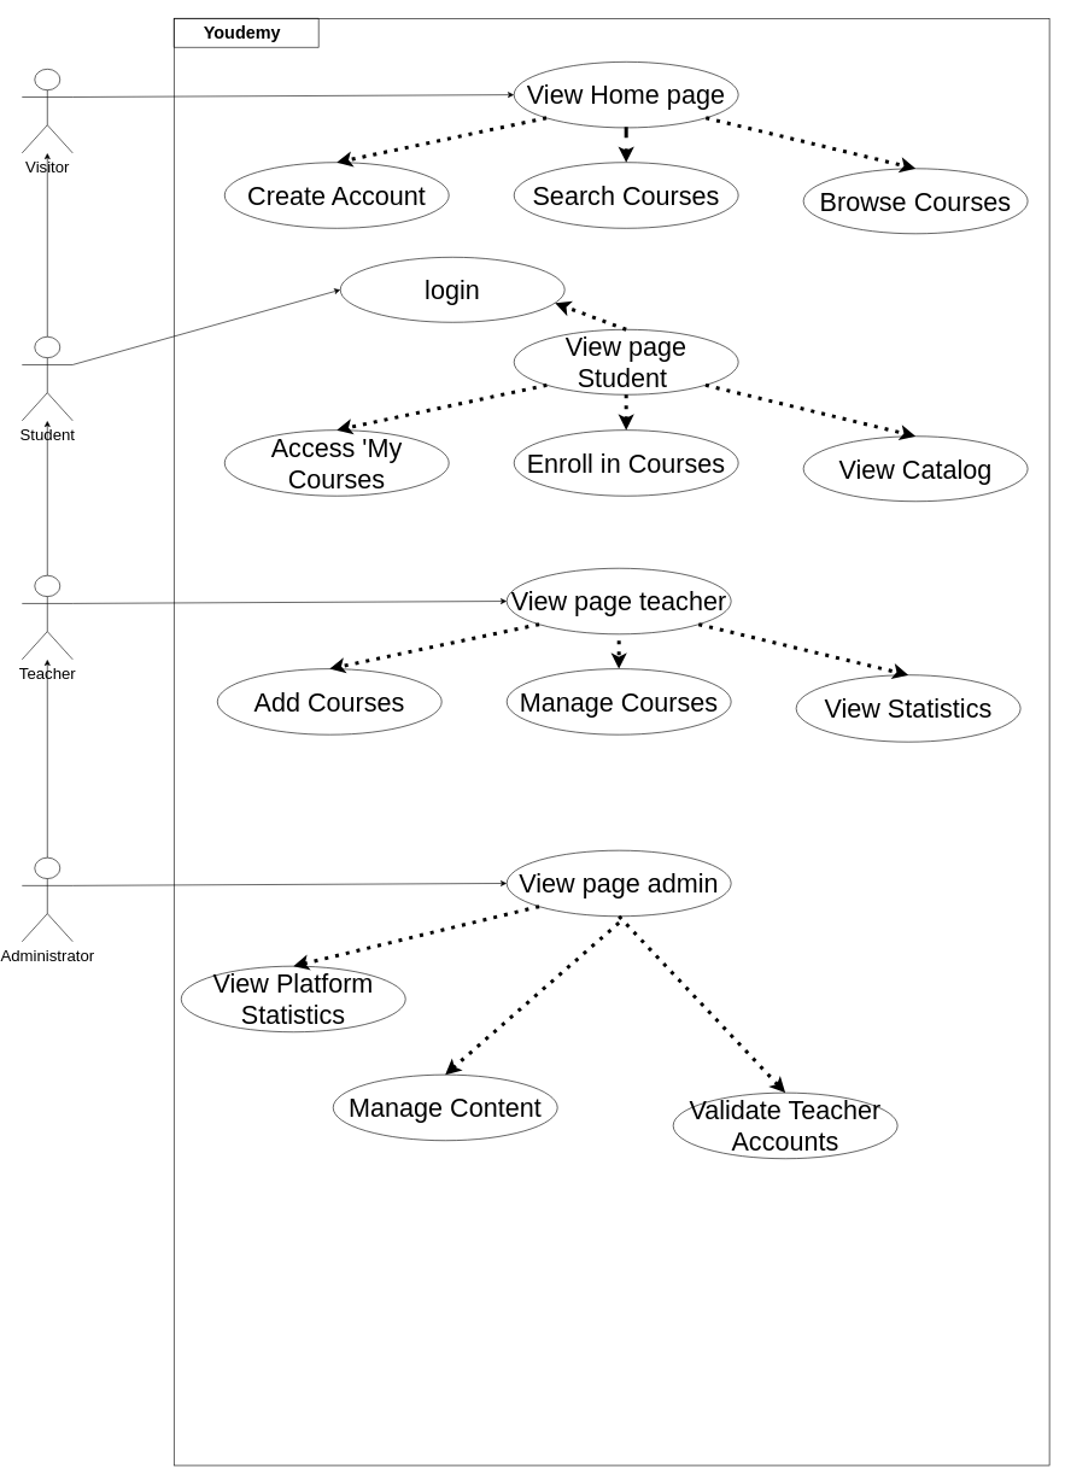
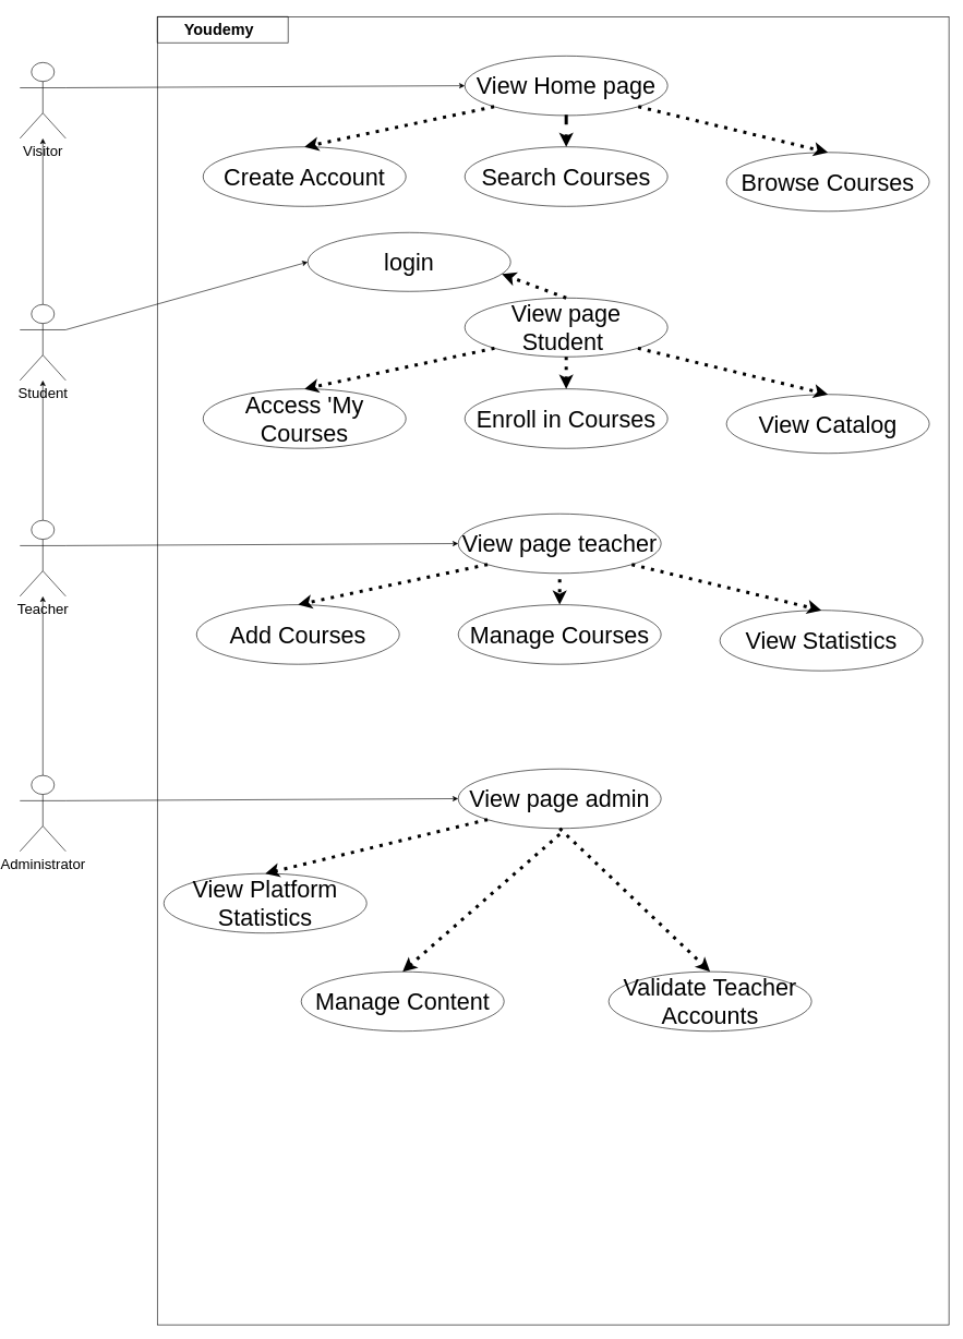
  <mxCell id="0" />
  <mxCell id="1" parent="0" />
  <mxCell id="2" value="" style="whiteSpace=wrap;html=1;" vertex="1" parent="1"><mxGeometry x="230" y="25" width="1210" height="2000" as="geometry" /></mxCell>
  <mxCell id="3" value="" style="swimlane;startSize=0;" vertex="1" parent="1"><mxGeometry x="230" y="25" width="200" height="40" as="geometry" /></mxCell>
  <mxCell id="4" value="&lt;h1 style=&quot;box-sizing: border-box; border: 0px solid; --tw-border-spacing-x: 0; --tw-border-spacing-y: 0; --tw-translate-x: 0; --tw-translate-y: 0; --tw-rotate: 0; --tw-skew-x: 0; --tw-skew-y: 0; --tw-scale-x: 1; --tw-scale-y: 1; --tw-pan-x: ; --tw-pan-y: ; --tw-pinch-zoom: ; --tw-scroll-snap-strictness: proximity; --tw-gradient-from-position: ; --tw-gradient-via-position: ; --tw-gradient-to-position: ; --tw-ordinal: ; --tw-slashed-zero: ; --tw-numeric-figure: ; --tw-numeric-spacing: ; --tw-numeric-fraction: ; --tw-ring-inset: ; --tw-ring-offset-width: 0px; --tw-ring-offset-color: #fff; --tw-ring-color: rgba(59,130,246,.5); --tw-ring-offset-shadow: 0 0 #0000; --tw-ring-shadow: 0 0 #0000; --tw-shadow: 0 0 #0000; --tw-shadow-colored: 0 0 #0000; --tw-blur: ; --tw-brightness: ; --tw-contrast: ; --tw-grayscale: ; --tw-hue-rotate: ; --tw-invert: ; --tw-saturate: ; --tw-sepia: ; --tw-drop-shadow: ; --tw-backdrop-blur: ; --tw-backdrop-brightness: ; --tw-backdrop-contrast: ; --tw-backdrop-grayscale: ; --tw-backdrop-hue-rotate: ; --tw-backdrop-invert: ; --tw-backdrop-opacity: ; --tw-backdrop-saturate: ; --tw-backdrop-sepia: ; --tw-contain-size: ; --tw-contain-layout: ; --tw-contain-paint: ; --tw-contain-style: ; font-size: 1.5rem; margin: 0px; font-family: &amp;quot;Nunito Sans&amp;quot;, sans-serif; line-height: 2rem; color: var(--text-color,#000000); text-align: start; text-wrap-mode: wrap; background-color: rgb(255, 255, 255);&quot; class=&quot;sc-6a4c5dd9-0 dXTcni&quot;&gt;Youdemy&lt;/h1&gt;" style="text;html=1;align=center;verticalAlign=middle;resizable=0;points=[];autosize=1;strokeColor=none;fillColor=none;" vertex="1" parent="3"><mxGeometry x="29" y="-5" width="130" height="50" as="geometry" /></mxCell>
  <mxCell id="5" style="edgeStyle=orthogonalEdgeStyle;rounded=0;orthogonalLoop=1;jettySize=auto;html=1;" edge="1" parent="1" source="6" target="8"><mxGeometry relative="1" as="geometry" /></mxCell>
  <mxCell id="6" value="&lt;font style=&quot;font-size: 22px;&quot;&gt;Teacher&lt;/font&gt;" style="shape=umlActor;verticalLabelPosition=bottom;verticalAlign=top;html=1;outlineConnect=0;" vertex="1" parent="1"><mxGeometry x="20" y="795" width="70" height="116" as="geometry" /></mxCell>
  <mxCell id="7" style="edgeStyle=orthogonalEdgeStyle;rounded=0;orthogonalLoop=1;jettySize=auto;html=1;" edge="1" parent="1" source="8" target="30"><mxGeometry relative="1" as="geometry" /></mxCell>
  <mxCell id="8" value="&lt;font style=&quot;font-size: 22px;&quot;&gt;Student&lt;/font&gt;" style="shape=umlActor;verticalLabelPosition=bottom;verticalAlign=top;html=1;outlineConnect=0;" vertex="1" parent="1"><mxGeometry x="20" y="465" width="70" height="116" as="geometry" /></mxCell>
  <mxCell id="9" value="&lt;font style=&quot;font-size: 36px;&quot;&gt;Access 'My Courses&lt;/font&gt;" style="ellipse;whiteSpace=wrap;html=1;" vertex="1" parent="1"><mxGeometry x="300" y="594" width="310" height="91" as="geometry" /></mxCell>
  <mxCell id="10" value="&lt;font style=&quot;font-size: 36px;&quot;&gt;Enroll in Courses&lt;/font&gt;" style="ellipse;whiteSpace=wrap;html=1;" vertex="1" parent="1"><mxGeometry x="700" y="594" width="310" height="91" as="geometry" /></mxCell>
  <mxCell id="11" value="&lt;font style=&quot;font-size: 36px;&quot;&gt;View Catalog&lt;/font&gt;" style="ellipse;whiteSpace=wrap;html=1;" vertex="1" parent="1"><mxGeometry x="1100" y="602.5" width="310" height="90" as="geometry" /></mxCell>
  <mxCell id="12" style="edgeStyle=orthogonalEdgeStyle;rounded=0;orthogonalLoop=1;jettySize=auto;html=1;exitX=0.5;exitY=1;exitDx=0;exitDy=0;" edge="1" parent="1" source="10" target="10"><mxGeometry relative="1" as="geometry" /></mxCell>
  <mxCell id="13" value="&lt;span style=&quot;font-size: 36px;&quot;&gt;View page Student&amp;nbsp;&lt;/span&gt;" style="ellipse;whiteSpace=wrap;html=1;" vertex="1" parent="1"><mxGeometry x="700" y="455" width="310" height="90" as="geometry" /></mxCell>
  <mxCell id="14" style="edgeStyle=orthogonalEdgeStyle;rounded=0;orthogonalLoop=1;jettySize=auto;html=1;exitX=0.5;exitY=1;exitDx=0;exitDy=0;" edge="1" parent="1"><mxGeometry relative="1" as="geometry"><mxPoint x="865" y="695" as="sourcePoint" /><mxPoint x="865" y="695" as="targetPoint" /></mxGeometry></mxCell>
  <mxCell id="15" value="&lt;font style=&quot;font-size: 36px;&quot;&gt;Add Courses&lt;/font&gt;" style="ellipse;whiteSpace=wrap;html=1;" vertex="1" parent="1"><mxGeometry x="290" y="924" width="310" height="91" as="geometry" /></mxCell>
  <mxCell id="16" value="&lt;font style=&quot;font-size: 36px;&quot;&gt;Manage Courses&lt;/font&gt;" style="ellipse;whiteSpace=wrap;html=1;" vertex="1" parent="1"><mxGeometry x="690" y="924" width="310" height="91" as="geometry" /></mxCell>
  <mxCell id="17" value="&lt;font style=&quot;font-size: 36px;&quot;&gt;View Statistics&lt;/font&gt;" style="ellipse;whiteSpace=wrap;html=1;" vertex="1" parent="1"><mxGeometry x="1090" y="932.5" width="310" height="92.5" as="geometry" /></mxCell>
  <mxCell id="18" style="edgeStyle=orthogonalEdgeStyle;rounded=0;orthogonalLoop=1;jettySize=auto;html=1;exitX=0.5;exitY=1;exitDx=0;exitDy=0;" edge="1" source="16" target="16" parent="1"><mxGeometry relative="1" as="geometry" /></mxCell>
  <mxCell id="19" value="&lt;font style=&quot;font-size: 36px;&quot;&gt;View page teacher&lt;/font&gt;" style="ellipse;whiteSpace=wrap;html=1;" vertex="1" parent="1"><mxGeometry x="690" y="785" width="310" height="91" as="geometry" /></mxCell>
  <mxCell id="20" style="edgeStyle=orthogonalEdgeStyle;rounded=0;orthogonalLoop=1;jettySize=auto;html=1;exitX=0.5;exitY=1;exitDx=0;exitDy=0;" edge="1" parent="1"><mxGeometry relative="1" as="geometry"><mxPoint x="835" y="1405" as="sourcePoint" /><mxPoint x="835" y="1405" as="targetPoint" /></mxGeometry></mxCell>
  <mxCell id="21" style="edgeStyle=orthogonalEdgeStyle;rounded=0;orthogonalLoop=1;jettySize=auto;html=1;exitX=0.5;exitY=1;exitDx=0;exitDy=0;" edge="1" parent="1"><mxGeometry relative="1" as="geometry"><mxPoint x="845" y="1415" as="sourcePoint" /><mxPoint x="845" y="1415" as="targetPoint" /></mxGeometry></mxCell>
  <mxCell id="22" value="" style="endArrow=classic;html=1;rounded=0;exitX=1;exitY=0.333;exitDx=0;exitDy=0;exitPerimeter=0;entryX=0;entryY=0.5;entryDx=0;entryDy=0;" edge="1" parent="1" source="8" target="52"><mxGeometry width="50" height="50" relative="1" as="geometry"><mxPoint x="360" y="575" as="sourcePoint" /><mxPoint x="410" y="525" as="targetPoint" /></mxGeometry></mxCell>
  <mxCell id="23" value="" style="endArrow=classic;html=1;rounded=0;exitX=0;exitY=1;exitDx=0;exitDy=0;entryX=0.5;entryY=0;entryDx=0;entryDy=0;strokeWidth=5;dashed=1;dashPattern=1 2;" edge="1" parent="1" source="13" target="9"><mxGeometry width="50" height="50" relative="1" as="geometry"><mxPoint x="480" y="585" as="sourcePoint" /><mxPoint x="530" y="535" as="targetPoint" /></mxGeometry></mxCell>
  <mxCell id="24" value="" style="endArrow=classic;html=1;rounded=0;entryX=0.5;entryY=0;entryDx=0;entryDy=0;dashed=1;dashPattern=1 2;strokeWidth=5;" edge="1" parent="1" target="10"><mxGeometry width="50" height="50" relative="1" as="geometry"><mxPoint x="855" y="545" as="sourcePoint" /><mxPoint x="410" y="525" as="targetPoint" /></mxGeometry></mxCell>
  <mxCell id="25" value="" style="endArrow=classic;html=1;rounded=0;exitX=1;exitY=1;exitDx=0;exitDy=0;entryX=0.5;entryY=0;entryDx=0;entryDy=0;dashed=1;dashPattern=1 2;strokeWidth=5;" edge="1" parent="1" source="13" target="11"><mxGeometry width="50" height="50" relative="1" as="geometry"><mxPoint x="360" y="575" as="sourcePoint" /><mxPoint x="410" y="525" as="targetPoint" /></mxGeometry></mxCell>
  <mxCell id="26" value="" style="endArrow=classic;html=1;rounded=0;exitX=1;exitY=0.333;exitDx=0;exitDy=0;exitPerimeter=0;entryX=0;entryY=0.5;entryDx=0;entryDy=0;" edge="1" parent="1" source="6" target="19"><mxGeometry width="50" height="50" relative="1" as="geometry"><mxPoint x="920" y="705" as="sourcePoint" /><mxPoint x="970" y="655" as="targetPoint" /></mxGeometry></mxCell>
  <mxCell id="27" value="" style="endArrow=classic;html=1;rounded=0;entryX=0.5;entryY=0;entryDx=0;entryDy=0;exitX=0;exitY=1;exitDx=0;exitDy=0;strokeWidth=5;dashed=1;dashPattern=1 2;" edge="1" parent="1" source="19" target="15"><mxGeometry width="50" height="50" relative="1" as="geometry"><mxPoint x="920" y="705" as="sourcePoint" /><mxPoint x="970" y="655" as="targetPoint" /></mxGeometry></mxCell>
  <mxCell id="28" value="" style="endArrow=classic;html=1;rounded=0;entryX=0.5;entryY=0;entryDx=0;entryDy=0;dashed=1;dashPattern=1 2;strokeWidth=5;" edge="1" parent="1" target="16"><mxGeometry width="50" height="50" relative="1" as="geometry"><mxPoint x="845" y="885" as="sourcePoint" /><mxPoint x="845" y="853.289" as="targetPoint" /></mxGeometry></mxCell>
  <mxCell id="29" value="" style="endArrow=classic;html=1;rounded=0;entryX=0.5;entryY=0;entryDx=0;entryDy=0;exitX=1;exitY=1;exitDx=0;exitDy=0;dashed=1;dashPattern=1 2;strokeWidth=5;" edge="1" parent="1" source="19" target="17"><mxGeometry width="50" height="50" relative="1" as="geometry"><mxPoint x="855" y="895" as="sourcePoint" /><mxPoint x="855" y="934" as="targetPoint" /></mxGeometry></mxCell>
  <mxCell id="30" value="&lt;font style=&quot;font-size: 22px;&quot;&gt;Visitor&lt;/font&gt;" style="shape=umlActor;verticalLabelPosition=bottom;verticalAlign=top;html=1;outlineConnect=0;" vertex="1" parent="1"><mxGeometry x="20" y="95" width="70" height="116" as="geometry" /></mxCell>
  <mxCell id="31" value="&lt;font style=&quot;font-size: 36px;&quot;&gt;Create Account&lt;/font&gt;" style="ellipse;whiteSpace=wrap;html=1;" vertex="1" parent="1"><mxGeometry x="300" y="224" width="310" height="91" as="geometry" /></mxCell>
  <mxCell id="32" value="&lt;font style=&quot;font-size: 36px;&quot;&gt;Search Courses&lt;/font&gt;" style="ellipse;whiteSpace=wrap;html=1;" vertex="1" parent="1"><mxGeometry x="700" y="224" width="310" height="91" as="geometry" /></mxCell>
  <mxCell id="33" value="&lt;font style=&quot;font-size: 36px;&quot;&gt;Browse Courses&lt;/font&gt;" style="ellipse;whiteSpace=wrap;html=1;" vertex="1" parent="1"><mxGeometry x="1100" y="232.5" width="310" height="90" as="geometry" /></mxCell>
  <mxCell id="34" style="edgeStyle=orthogonalEdgeStyle;rounded=0;orthogonalLoop=1;jettySize=auto;html=1;exitX=0.5;exitY=1;exitDx=0;exitDy=0;" edge="1" source="32" target="32" parent="1"><mxGeometry relative="1" as="geometry" /></mxCell>
  <mxCell id="35" value="&lt;span style=&quot;font-size: 36px;&quot;&gt;View Home page&lt;/span&gt;" style="ellipse;whiteSpace=wrap;html=1;" vertex="1" parent="1"><mxGeometry x="700" y="85" width="310" height="91" as="geometry" /></mxCell>
  <mxCell id="36" style="edgeStyle=orthogonalEdgeStyle;rounded=0;orthogonalLoop=1;jettySize=auto;html=1;exitX=0.5;exitY=1;exitDx=0;exitDy=0;" edge="1" parent="1"><mxGeometry relative="1" as="geometry"><mxPoint x="865" y="325" as="sourcePoint" /><mxPoint x="865" y="325" as="targetPoint" /></mxGeometry></mxCell>
  <mxCell id="37" value="" style="endArrow=classic;html=1;rounded=0;exitX=1;exitY=0.333;exitDx=0;exitDy=0;exitPerimeter=0;entryX=0;entryY=0.5;entryDx=0;entryDy=0;" edge="1" source="30" target="35" parent="1"><mxGeometry width="50" height="50" relative="1" as="geometry"><mxPoint x="360" y="205" as="sourcePoint" /><mxPoint x="410" y="155" as="targetPoint" /></mxGeometry></mxCell>
  <mxCell id="38" value="" style="endArrow=classic;html=1;rounded=0;exitX=0;exitY=1;exitDx=0;exitDy=0;entryX=0.5;entryY=0;entryDx=0;entryDy=0;strokeWidth=5;dashed=1;dashPattern=1 2;" edge="1" source="35" target="31" parent="1"><mxGeometry width="50" height="50" relative="1" as="geometry"><mxPoint x="480" y="215" as="sourcePoint" /><mxPoint x="530" y="165" as="targetPoint" /></mxGeometry></mxCell>
  <mxCell id="39" value="" style="endArrow=classic;html=1;rounded=0;entryX=0.5;entryY=0;entryDx=0;entryDy=0;strokeWidth=5;dashed=1;" edge="1" target="32" parent="1"><mxGeometry width="50" height="50" relative="1" as="geometry"><mxPoint x="855" y="175" as="sourcePoint" /><mxPoint x="410" y="155" as="targetPoint" /></mxGeometry></mxCell>
  <mxCell id="40" value="" style="endArrow=classic;html=1;rounded=0;exitX=1;exitY=1;exitDx=0;exitDy=0;entryX=0.5;entryY=0;entryDx=0;entryDy=0;dashed=1;dashPattern=1 2;targetPerimeterSpacing=14;strokeWidth=5;" edge="1" source="35" target="33" parent="1"><mxGeometry width="50" height="50" relative="1" as="geometry"><mxPoint x="360" y="205" as="sourcePoint" /><mxPoint x="410" y="155" as="targetPoint" /></mxGeometry></mxCell>
  <mxCell id="41" style="edgeStyle=orthogonalEdgeStyle;rounded=0;orthogonalLoop=1;jettySize=auto;html=1;exitX=0.5;exitY=0;exitDx=0;exitDy=0;exitPerimeter=0;" edge="1" parent="1" source="42" target="6"><mxGeometry relative="1" as="geometry" /></mxCell>
  <mxCell id="42" value="&lt;font style=&quot;font-size: 22px;&quot;&gt;Administrator&lt;/font&gt;" style="shape=umlActor;verticalLabelPosition=bottom;verticalAlign=top;html=1;outlineConnect=0;" vertex="1" parent="1"><mxGeometry x="20" y="1185" width="70" height="116" as="geometry" /></mxCell>
  <mxCell id="43" value="&lt;font style=&quot;font-size: 36px;&quot;&gt;View Platform Statistics&lt;/font&gt;" style="ellipse;whiteSpace=wrap;html=1;" vertex="1" parent="1"><mxGeometry x="240" y="1335" width="310" height="91" as="geometry" /></mxCell>
  <mxCell id="44" value="&lt;font style=&quot;font-size: 36px;&quot;&gt;Manage Content&lt;/font&gt;" style="ellipse;whiteSpace=wrap;html=1;" vertex="1" parent="1"><mxGeometry x="450" y="1485" width="310" height="91" as="geometry" /></mxCell>
  <mxCell id="45" style="edgeStyle=orthogonalEdgeStyle;rounded=0;orthogonalLoop=1;jettySize=auto;html=1;exitX=0.5;exitY=1;exitDx=0;exitDy=0;" edge="1" source="44" target="44" parent="1"><mxGeometry relative="1" as="geometry" /></mxCell>
  <mxCell id="46" value="&lt;font style=&quot;font-size: 36px;&quot;&gt;View page admin&lt;/font&gt;" style="ellipse;whiteSpace=wrap;html=1;" vertex="1" parent="1"><mxGeometry x="690" y="1175" width="310" height="91" as="geometry" /></mxCell>
  <mxCell id="47" value="" style="endArrow=classic;html=1;rounded=0;exitX=1;exitY=0.333;exitDx=0;exitDy=0;exitPerimeter=0;entryX=0;entryY=0.5;entryDx=0;entryDy=0;" edge="1" source="42" target="46" parent="1"><mxGeometry width="50" height="50" relative="1" as="geometry"><mxPoint x="920" y="1095" as="sourcePoint" /><mxPoint x="970" y="1045" as="targetPoint" /></mxGeometry></mxCell>
  <mxCell id="48" value="" style="endArrow=classic;html=1;rounded=0;entryX=0.5;entryY=0;entryDx=0;entryDy=0;exitX=0;exitY=1;exitDx=0;exitDy=0;strokeWidth=5;dashed=1;dashPattern=1 2;" edge="1" source="46" target="43" parent="1"><mxGeometry width="50" height="50" relative="1" as="geometry"><mxPoint x="920" y="1095" as="sourcePoint" /><mxPoint x="970" y="1045" as="targetPoint" /></mxGeometry></mxCell>
  <mxCell id="49" value="" style="endArrow=classic;html=1;rounded=0;entryX=0.5;entryY=0;entryDx=0;entryDy=0;dashed=1;dashPattern=1 2;strokeWidth=5;" edge="1" target="44" parent="1"><mxGeometry width="50" height="50" relative="1" as="geometry"><mxPoint x="845" y="1275" as="sourcePoint" /><mxPoint x="845" y="1243.289" as="targetPoint" /></mxGeometry></mxCell>
- <mxCell id="50" value="&lt;font style=&quot;font-size: 36px;&quot;&gt;Validate Teacher Accounts&lt;/font&gt;" style="ellipse;whiteSpace=wrap;html=1;" vertex="1" parent="1"><mxGeometry x="920" y="1510" width="310" height="91" as="geometry" /></mxCell>
+ <mxCell id="50" value="&lt;font style=&quot;font-size: 36px;&quot;&gt;Validate Teacher Accounts&lt;/font&gt;" style="ellipse;whiteSpace=wrap;html=1;" vertex="1" parent="1"><mxGeometry x="920" y="1485" width="310" height="91" as="geometry" /></mxCell>
  <mxCell id="51" value="" style="endArrow=classic;html=1;rounded=0;entryX=0.5;entryY=0;entryDx=0;entryDy=0;exitX=0.5;exitY=1;exitDx=0;exitDy=0;strokeWidth=5;dashed=1;dashPattern=1 2;" edge="1" target="50" parent="1" source="46"><mxGeometry width="50" height="50" relative="1" as="geometry"><mxPoint x="1325" y="1435" as="sourcePoint" /><mxPoint x="1560" y="1228" as="targetPoint" /></mxGeometry></mxCell>
  <mxCell id="52" value="&lt;span style=&quot;font-size: 36px;&quot;&gt;login&lt;/span&gt;" style="ellipse;whiteSpace=wrap;html=1;" vertex="1" parent="1"><mxGeometry x="460" y="355" width="310" height="90" as="geometry" /></mxCell>
  <mxCell id="53" value="" style="endArrow=classic;html=1;rounded=0;entryX=0.957;entryY=0.704;entryDx=0;entryDy=0;entryPerimeter=0;exitX=0.5;exitY=0;exitDx=0;exitDy=0;dashed=1;dashPattern=1 2;strokeWidth=5;" edge="1" parent="1" source="13" target="52"><mxGeometry width="50" height="50" relative="1" as="geometry"><mxPoint x="640" y="655" as="sourcePoint" /><mxPoint x="690" y="605" as="targetPoint" /></mxGeometry></mxCell>
